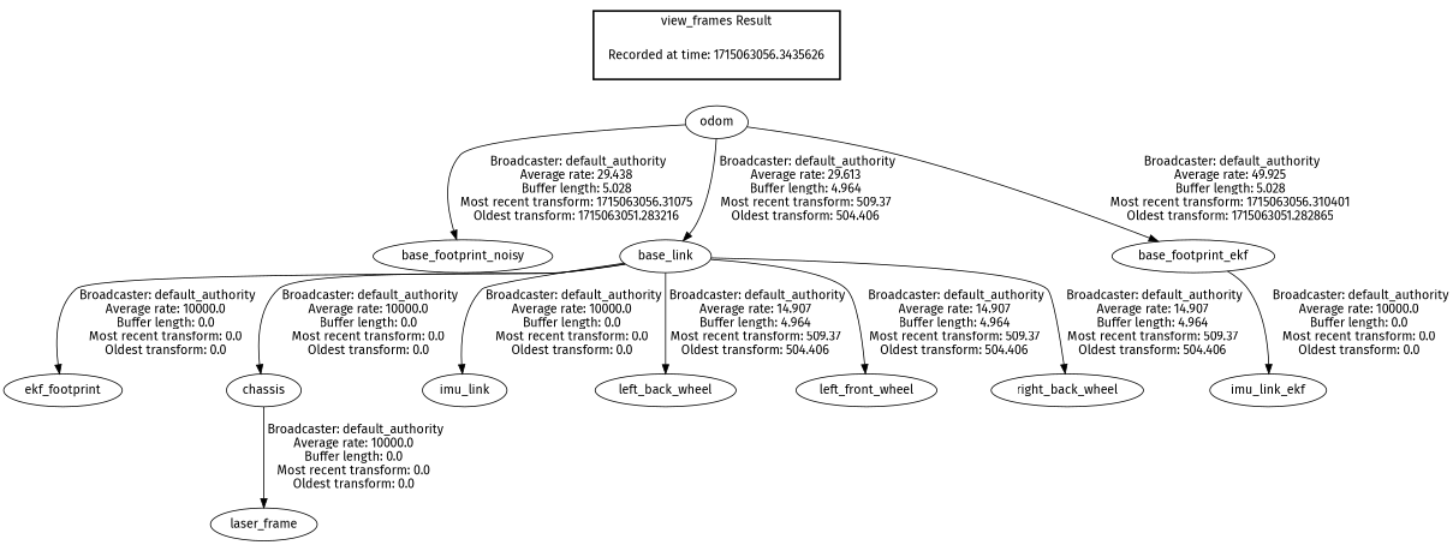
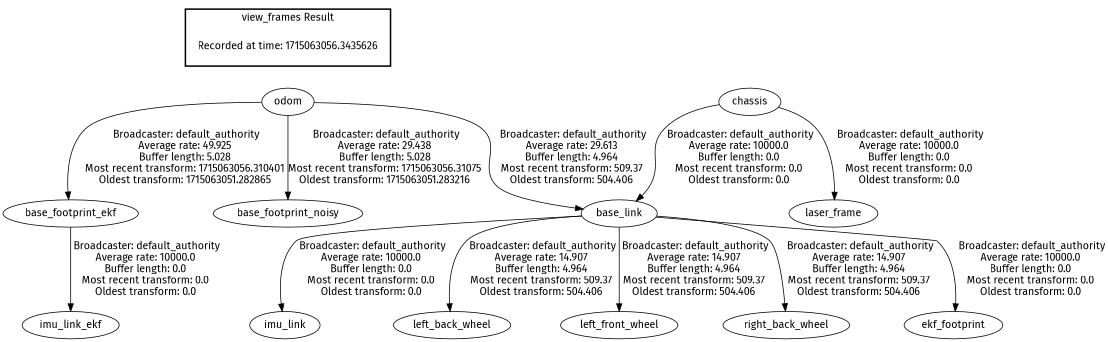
  digraph {
    fontname="Fira Sans"
    node [fontname="Fira Sans"]
    edge [fontname="Fira Sans"]
    "Recorded at time: 1715063056.3435626" [shape=plaintext]
    odom
    base_footprint_noisy
    base_link
    base_footprint_ekf
    n6 [label=ekf_footprint]
    chassis
    imu_link
    left_back_wheel
    left_front_wheel
    right_back_wheel
    imu_link_ekf
    laser_frame
    subgraph cluster_1 {
      color=black
      label="view_frames Result"
      style=bold
      "Recorded at time: 1715063056.3435626"
    }
    "Recorded at time: 1715063056.3435626" -> odom [style=invis]
    odom -> base_footprint_noisy [label=" Broadcaster: default_authority\nAverage rate: 29.438\nBuffer length: 5.028\nMost recent transform: 1715063056.31075\nOldest transform: 1715063051.283216\n"]
    odom -> base_link [label=" Broadcaster: default_authority\nAverage rate: 29.613\nBuffer length: 4.964\nMost recent transform: 509.37\nOldest transform: 504.406\n"]
    odom -> base_footprint_ekf [label=" Broadcaster: default_authority\nAverage rate: 49.925\nBuffer length: 5.028\nMost recent transform: 1715063056.310401\nOldest transform: 1715063051.282865\n"]
    base_link -> n6 [label=" Broadcaster: default_authority\nAverage rate: 10000.0\nBuffer length: 0.0\nMost recent transform: 0.0\nOldest transform: 0.0\n"]
-   base_link -> chassis [label=" Broadcaster: default_authority\nAverage rate: 10000.0\nBuffer length: 0.0\nMost recent transform: 0.0\nOldest transform: 0.0\n"]
+   chassis -> base_link [label=" Broadcaster: default_authority\nAverage rate: 10000.0\nBuffer length: 0.0\nMost recent transform: 0.0\nOldest transform: 0.0\n"]
    base_link -> imu_link [label=" Broadcaster: default_authority\nAverage rate: 10000.0\nBuffer length: 0.0\nMost recent transform: 0.0\nOldest transform: 0.0\n"]
    base_link -> left_back_wheel [label=" Broadcaster: default_authority\nAverage rate: 14.907\nBuffer length: 4.964\nMost recent transform: 509.37\nOldest transform: 504.406\n"]
    base_link -> left_front_wheel [label=" Broadcaster: default_authority\nAverage rate: 14.907\nBuffer length: 4.964\nMost recent transform: 509.37\nOldest transform: 504.406\n"]
    base_link -> right_back_wheel [label=" Broadcaster: default_authority\nAverage rate: 14.907\nBuffer length: 4.964\nMost recent transform: 509.37\nOldest transform: 504.406\n"]
    base_footprint_ekf -> imu_link_ekf [label=" Broadcaster: default_authority\nAverage rate: 10000.0\nBuffer length: 0.0\nMost recent transform: 0.0\nOldest transform: 0.0\n"]
    chassis -> laser_frame [label=" Broadcaster: default_authority\nAverage rate: 10000.0\nBuffer length: 0.0\nMost recent transform: 0.0\nOldest transform: 0.0\n"]
  }
